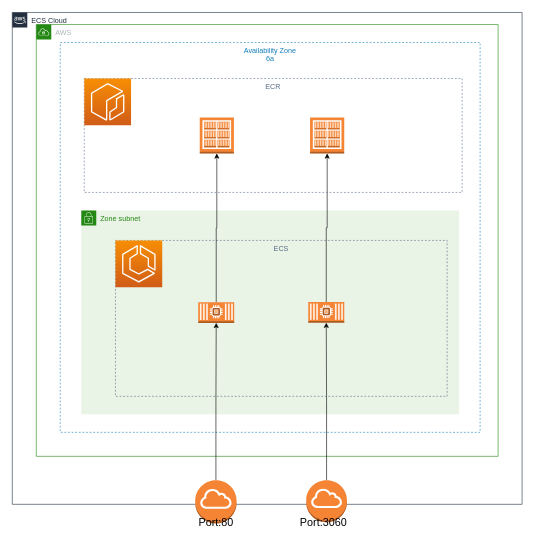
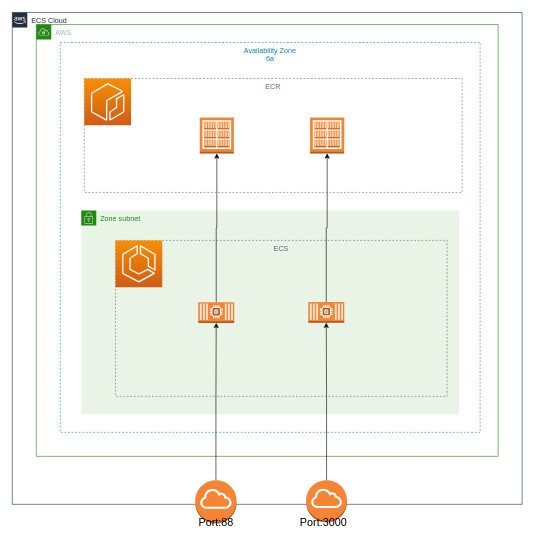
  <mxCell id="0" />
  <mxCell id="1" parent="0" />
  <mxCell id="2" value="ECS Cloud" style="points=[[0,0],[0.25,0],[0.5,0],[0.75,0],[1,0],[1,0.25],[1,0.5],[1,0.75],[1,1],[0.75,1],[0.5,1],[0.25,1],[0,1],[0,0.75],[0,0.5],[0,0.25]];outlineConnect=0;gradientColor=none;html=1;whiteSpace=wrap;fontSize=12;fontStyle=0;shape=mxgraph.aws4.group;grIcon=mxgraph.aws4.group_aws_cloud_alt;strokeColor=#232F3E;fillColor=none;verticalAlign=top;align=left;spacingLeft=30;fontColor=#232F3E;dashed=0;" vertex="1" parent="1"><mxGeometry x="20" y="20" width="850" height="820" as="geometry" /></mxCell>
  <mxCell id="3" value="AWS" style="points=[[0,0],[0.25,0],[0.5,0],[0.75,0],[1,0],[1,0.25],[1,0.5],[1,0.75],[1,1],[0.75,1],[0.5,1],[0.25,1],[0,1],[0,0.75],[0,0.5],[0,0.25]];outlineConnect=0;gradientColor=none;html=1;whiteSpace=wrap;fontSize=12;fontStyle=0;shape=mxgraph.aws4.group;grIcon=mxgraph.aws4.group_vpc;strokeColor=#248814;fillColor=none;verticalAlign=top;align=left;spacingLeft=30;fontColor=#AAB7B8;dashed=0;" vertex="1" parent="1"><mxGeometry x="60" y="40" width="770" height="720" as="geometry" /></mxCell>
  <mxCell id="4" value="Availability Zone&#10;6a" style="fillColor=none;strokeColor=#147EBA;dashed=1;verticalAlign=top;fontStyle=0;fontColor=#147EBA;" vertex="1" parent="1"><mxGeometry x="100" y="70" width="700" height="650" as="geometry" /></mxCell>
  <mxCell id="5" value="Zone subnet" style="points=[[0,0],[0.25,0],[0.5,0],[0.75,0],[1,0],[1,0.25],[1,0.5],[1,0.75],[1,1],[0.75,1],[0.5,1],[0.25,1],[0,1],[0,0.75],[0,0.5],[0,0.25]];outlineConnect=0;gradientColor=none;html=1;whiteSpace=wrap;fontSize=12;fontStyle=0;shape=mxgraph.aws4.group;grIcon=mxgraph.aws4.group_security_group;grStroke=0;strokeColor=#248814;fillColor=#E9F3E6;verticalAlign=top;align=left;spacingLeft=30;fontColor=#248814;dashed=0;" vertex="1" parent="1"><mxGeometry x="135" y="350" width="630" height="340" as="geometry" /></mxCell>
  <mxCell id="6" style="edgeStyle=orthogonalEdgeStyle;rounded=0;orthogonalLoop=1;jettySize=auto;html=1;entryX=0.5;entryY=1;entryDx=0;entryDy=0;entryPerimeter=0;fontSize=18;" edge="1" parent="1" source="7" target="15"><mxGeometry relative="1" as="geometry" /></mxCell>
  <mxCell id="7" value="" style="outlineConnect=0;dashed=0;verticalLabelPosition=bottom;verticalAlign=top;align=center;html=1;shape=mxgraph.aws3.internet_gateway;fillColor=#F58534;gradientColor=none;" vertex="1" parent="1"><mxGeometry x="325" y="800" width="69" height="72" as="geometry" /></mxCell>
  <mxCell id="8" style="edgeStyle=orthogonalEdgeStyle;rounded=0;orthogonalLoop=1;jettySize=auto;html=1;entryX=0.5;entryY=1;entryDx=0;entryDy=0;entryPerimeter=0;fontSize=18;" edge="1" parent="1" source="9" target="17"><mxGeometry relative="1" as="geometry" /></mxCell>
  <mxCell id="9" value="" style="outlineConnect=0;dashed=0;verticalLabelPosition=bottom;verticalAlign=top;align=center;html=1;shape=mxgraph.aws3.internet_gateway;fillColor=#F58534;gradientColor=none;" vertex="1" parent="1"><mxGeometry x="510" y="800" width="68" height="70" as="geometry" /></mxCell>
- <mxCell id="10" value="Port:80" style="text;html=1;strokeColor=none;fillColor=none;align=center;verticalAlign=middle;whiteSpace=wrap;rounded=0;fontSize=18;" vertex="1" parent="1"><mxGeometry x="339.5" y="861" width="40" height="20" as="geometry" /></mxCell>
- <mxCell id="11" value="Port:3060" style="text;html=1;strokeColor=none;fillColor=none;align=center;verticalAlign=middle;whiteSpace=wrap;rounded=0;fontSize=18;" vertex="1" parent="1"><mxGeometry x="518.5" y="861" width="40" height="20" as="geometry" /></mxCell>
+ <mxCell id="10" value="Port:88" style="text;html=1;strokeColor=none;fillColor=none;align=center;verticalAlign=middle;whiteSpace=wrap;rounded=0;fontSize=18;" vertex="1" parent="1"><mxGeometry x="339.5" y="861" width="40" height="20" as="geometry" /></mxCell>
+ <mxCell id="11" value="Port:3000" style="text;html=1;strokeColor=none;fillColor=none;align=center;verticalAlign=middle;whiteSpace=wrap;rounded=0;fontSize=18;" vertex="1" parent="1"><mxGeometry x="518.5" y="861" width="40" height="20" as="geometry" /></mxCell>
  <mxCell id="12" value="ECS&#10;" style="fillColor=none;strokeColor=#5A6C86;dashed=1;verticalAlign=top;fontStyle=0;fontColor=#5A6C86;" vertex="1" parent="1"><mxGeometry x="192" y="400" width="553" height="260" as="geometry" /></mxCell>
  <mxCell id="13" value="" style="outlineConnect=0;fontColor=#232F3E;gradientColor=#F78E04;gradientDirection=north;fillColor=#D05C17;strokeColor=#ffffff;dashed=0;verticalLabelPosition=bottom;verticalAlign=top;align=center;html=1;fontSize=12;fontStyle=0;aspect=fixed;shape=mxgraph.aws4.resourceIcon;resIcon=mxgraph.aws4.ecs;" vertex="1" parent="1"><mxGeometry x="192" y="400" width="78" height="78" as="geometry" /></mxCell>
  <mxCell id="14" style="edgeStyle=orthogonalEdgeStyle;rounded=0;orthogonalLoop=1;jettySize=auto;html=1;fontSize=18;" edge="1" parent="1" source="15" target="20"><mxGeometry relative="1" as="geometry" /></mxCell>
  <mxCell id="15" value="" style="outlineConnect=0;dashed=0;verticalLabelPosition=bottom;verticalAlign=top;align=center;html=1;shape=mxgraph.aws3.ec2_compute_container_2;fillColor=#F58534;gradientColor=none;fontSize=18;" vertex="1" parent="1"><mxGeometry x="330" y="503" width="60" height="34.5" as="geometry" /></mxCell>
  <mxCell id="16" style="edgeStyle=orthogonalEdgeStyle;rounded=0;orthogonalLoop=1;jettySize=auto;html=1;fontSize=18;" edge="1" parent="1" source="17" target="21"><mxGeometry relative="1" as="geometry" /></mxCell>
  <mxCell id="17" value="" style="outlineConnect=0;dashed=0;verticalLabelPosition=bottom;verticalAlign=top;align=center;html=1;shape=mxgraph.aws3.ec2_compute_container_2;fillColor=#F58534;gradientColor=none;fontSize=18;" vertex="1" parent="1"><mxGeometry x="513.5" y="502.75" width="60" height="34.5" as="geometry" /></mxCell>
  <mxCell id="18" value="ECR" style="fillColor=none;strokeColor=#5A6C86;dashed=1;verticalAlign=top;fontStyle=0;fontColor=#5A6C86;" vertex="1" parent="1"><mxGeometry x="140" y="130" width="630" height="190" as="geometry" /></mxCell>
  <mxCell id="19" value="" style="outlineConnect=0;fontColor=#232F3E;gradientColor=#F78E04;gradientDirection=north;fillColor=#D05C17;strokeColor=#ffffff;dashed=0;verticalLabelPosition=bottom;verticalAlign=top;align=center;html=1;fontSize=12;fontStyle=0;aspect=fixed;shape=mxgraph.aws4.resourceIcon;resIcon=mxgraph.aws4.ecr;" vertex="1" parent="1"><mxGeometry x="140" y="130" width="78" height="78" as="geometry" /></mxCell>
  <mxCell id="20" value="" style="outlineConnect=0;dashed=0;verticalLabelPosition=bottom;verticalAlign=top;align=center;html=1;shape=mxgraph.aws3.ecr_registry;fillColor=#F58534;gradientColor=none;fontSize=18;" vertex="1" parent="1"><mxGeometry x="332.5" y="195" width="57" height="60" as="geometry" /></mxCell>
  <mxCell id="21" value="" style="outlineConnect=0;dashed=0;verticalLabelPosition=bottom;verticalAlign=top;align=center;html=1;shape=mxgraph.aws3.ecr_registry;fillColor=#F58534;gradientColor=none;fontSize=18;" vertex="1" parent="1"><mxGeometry x="516.5" y="195" width="57" height="60" as="geometry" /></mxCell>
  <mxCell id="22" style="edgeStyle=orthogonalEdgeStyle;rounded=0;orthogonalLoop=1;jettySize=auto;html=1;exitX=0.5;exitY=1;exitDx=0;exitDy=0;fontSize=18;" edge="1" parent="1" source="4" target="4"><mxGeometry relative="1" as="geometry" /></mxCell>
